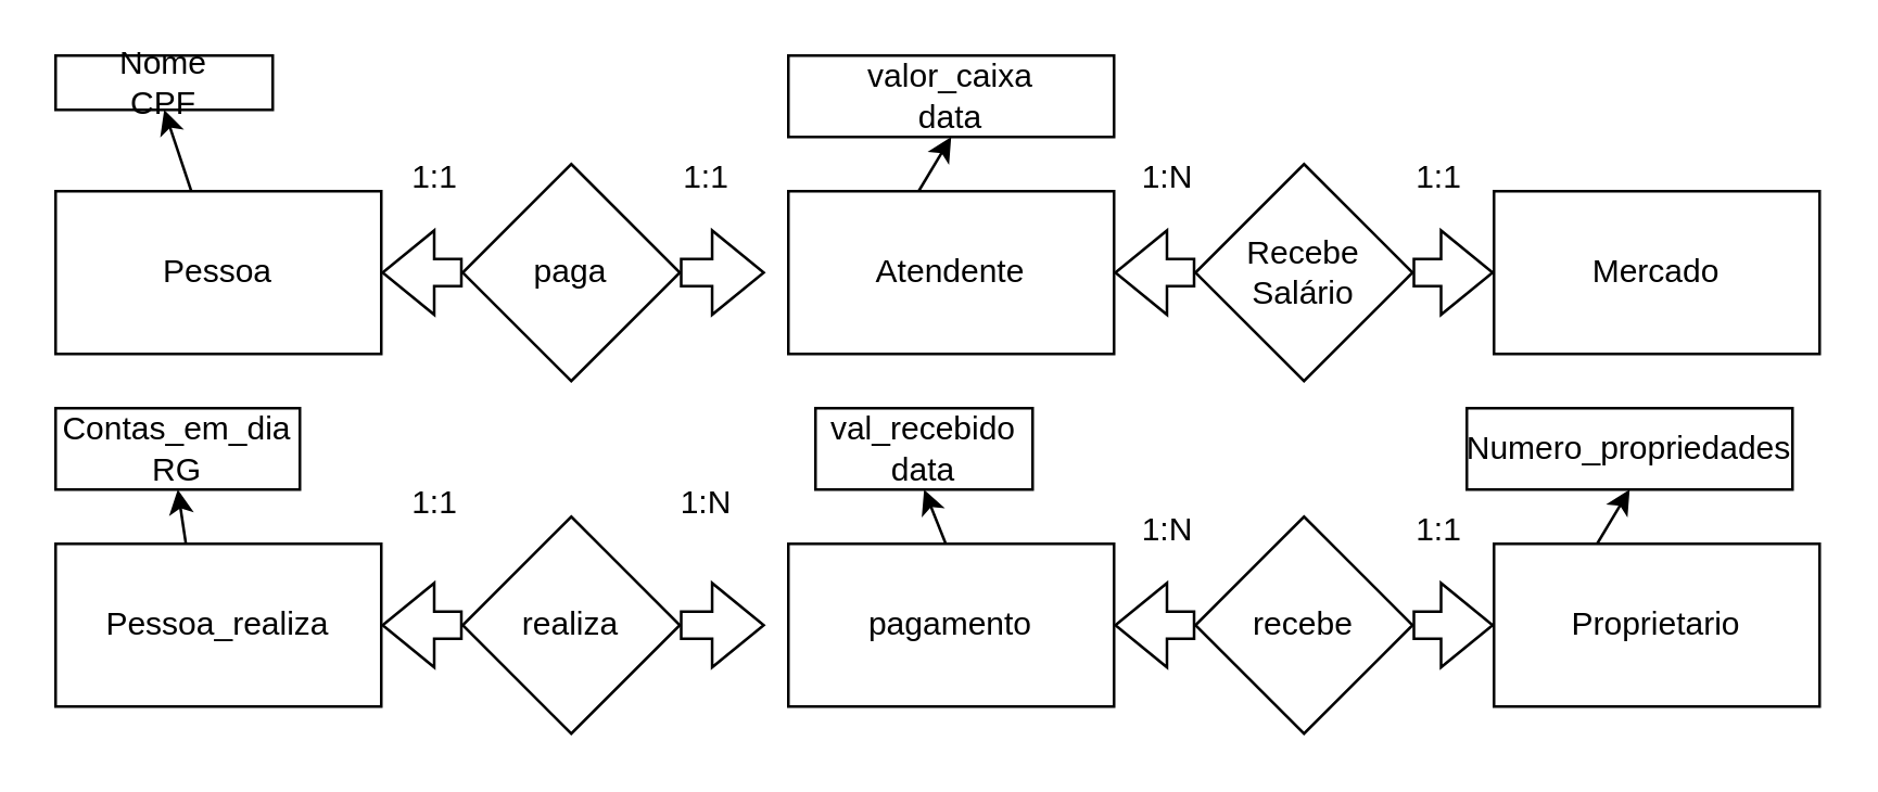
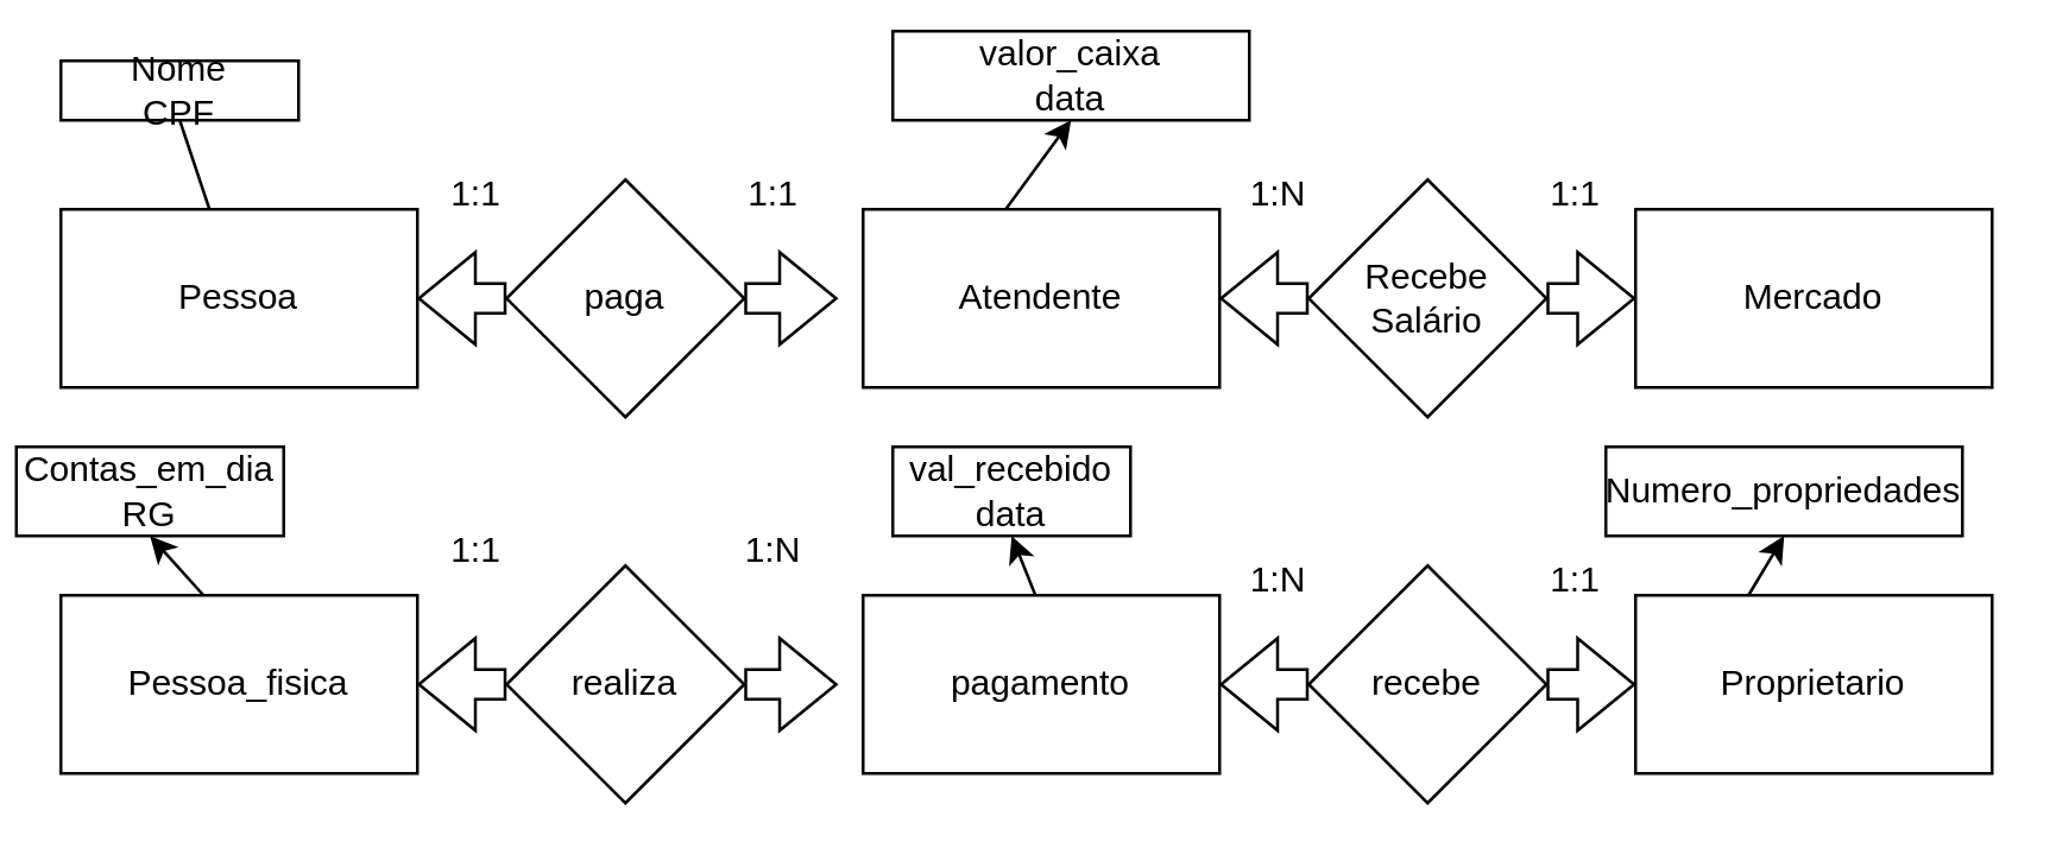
  <mxCell id="0" />
  <mxCell id="1" parent="0" />
  <mxCell id="2" value="Pessoa" style="rounded=0;whiteSpace=wrap;html=1;" vertex="1" parent="1"><mxGeometry x="20" y="70" width="120" height="60" as="geometry" /></mxCell>
  <mxCell id="3" value="Atendente" style="rounded=0;whiteSpace=wrap;html=1;" vertex="1" parent="1"><mxGeometry x="290" y="70" width="120" height="60" as="geometry" /></mxCell>
  <mxCell id="4" value="Mercado" style="rounded=0;whiteSpace=wrap;html=1;" vertex="1" parent="1"><mxGeometry x="550" y="70" width="120" height="60" as="geometry" /></mxCell>
  <mxCell id="5" value="" style="shape=flexArrow;endArrow=classic;startArrow=none;html=1;rounded=0;" edge="1" parent="1" source="7"><mxGeometry width="100" height="100" relative="1" as="geometry"><mxPoint x="140" y="200" as="sourcePoint" /><mxPoint x="281.421" y="100" as="targetPoint" /></mxGeometry></mxCell>
  <mxCell id="6" value="" style="shape=flexArrow;endArrow=classic;startArrow=none;html=1;rounded=0;exitX=1;exitY=0.5;exitDx=0;exitDy=0;entryX=0;entryY=0.5;entryDx=0;entryDy=0;" edge="1" parent="1" source="9" target="4"><mxGeometry width="100" height="100" relative="1" as="geometry"><mxPoint x="400" y="190" as="sourcePoint" /><mxPoint x="500" y="90" as="targetPoint" /></mxGeometry></mxCell>
  <mxCell id="7" value="paga" style="rhombus;whiteSpace=wrap;html=1;" vertex="1" parent="1"><mxGeometry x="170" y="60" width="80" height="80" as="geometry" /></mxCell>
  <mxCell id="8" value="" style="shape=flexArrow;endArrow=none;startArrow=classic;html=1;rounded=0;" edge="1" parent="1" source="2" target="7"><mxGeometry width="100" height="100" relative="1" as="geometry"><mxPoint x="140" y="100" as="sourcePoint" /><mxPoint x="281.421" y="100" as="targetPoint" /></mxGeometry></mxCell>
  <mxCell id="9" value="Recebe&lt;br&gt;Salário" style="rhombus;whiteSpace=wrap;html=1;" vertex="1" parent="1"><mxGeometry x="440" y="60" width="80" height="80" as="geometry" /></mxCell>
  <mxCell id="10" value="" style="shape=flexArrow;endArrow=none;startArrow=classic;html=1;rounded=0;exitX=1;exitY=0.5;exitDx=0;exitDy=0;entryX=0;entryY=0.5;entryDx=0;entryDy=0;" edge="1" parent="1" source="3" target="9"><mxGeometry width="100" height="100" relative="1" as="geometry"><mxPoint x="410" y="100" as="sourcePoint" /><mxPoint x="530" y="100" as="targetPoint" /></mxGeometry></mxCell>
- <mxCell id="11" value="Pessoa_realiza" style="rounded=0;whiteSpace=wrap;html=1;" vertex="1" parent="1"><mxGeometry x="20" y="200" width="120" height="60" as="geometry" /></mxCell>
+ <mxCell id="11" value="Pessoa_fisica" style="rounded=0;whiteSpace=wrap;html=1;" vertex="1" parent="1"><mxGeometry x="20" y="200" width="120" height="60" as="geometry" /></mxCell>
  <mxCell id="12" value="pagamento" style="rounded=0;whiteSpace=wrap;html=1;" vertex="1" parent="1"><mxGeometry x="290" y="200" width="120" height="60" as="geometry" /></mxCell>
  <mxCell id="13" value="Proprietario" style="rounded=0;whiteSpace=wrap;html=1;" vertex="1" parent="1"><mxGeometry x="550" y="200" width="120" height="60" as="geometry" /></mxCell>
  <mxCell id="14" value="" style="shape=flexArrow;endArrow=classic;startArrow=none;html=1;rounded=0;" edge="1" parent="1" source="16"><mxGeometry width="100" height="100" relative="1" as="geometry"><mxPoint x="140" y="330" as="sourcePoint" /><mxPoint x="281.421" y="230" as="targetPoint" /></mxGeometry></mxCell>
  <mxCell id="15" value="" style="shape=flexArrow;endArrow=classic;startArrow=none;html=1;rounded=0;exitX=1;exitY=0.5;exitDx=0;exitDy=0;entryX=0;entryY=0.5;entryDx=0;entryDy=0;" edge="1" parent="1" source="18" target="13"><mxGeometry width="100" height="100" relative="1" as="geometry"><mxPoint x="400" y="320" as="sourcePoint" /><mxPoint x="500" y="220" as="targetPoint" /></mxGeometry></mxCell>
  <mxCell id="16" value="realiza" style="rhombus;whiteSpace=wrap;html=1;" vertex="1" parent="1"><mxGeometry x="170" y="190" width="80" height="80" as="geometry" /></mxCell>
  <mxCell id="17" value="" style="shape=flexArrow;endArrow=none;startArrow=classic;html=1;rounded=0;" edge="1" parent="1" source="11" target="16"><mxGeometry width="100" height="100" relative="1" as="geometry"><mxPoint x="140" y="230" as="sourcePoint" /><mxPoint x="281.421" y="230" as="targetPoint" /></mxGeometry></mxCell>
  <mxCell id="18" value="recebe" style="rhombus;whiteSpace=wrap;html=1;" vertex="1" parent="1"><mxGeometry x="440" y="190" width="80" height="80" as="geometry" /></mxCell>
  <mxCell id="19" value="" style="shape=flexArrow;endArrow=none;startArrow=classic;html=1;rounded=0;exitX=1;exitY=0.5;exitDx=0;exitDy=0;entryX=0;entryY=0.5;entryDx=0;entryDy=0;" edge="1" parent="1" source="12" target="18"><mxGeometry width="100" height="100" relative="1" as="geometry"><mxPoint x="410" y="230" as="sourcePoint" /><mxPoint x="530" y="230" as="targetPoint" /></mxGeometry></mxCell>
  <mxCell id="20" value="Nome&lt;br&gt;CPF" style="rounded=0;whiteSpace=wrap;html=1;" vertex="1" parent="1"><mxGeometry x="20" y="20" width="80" height="20" as="geometry" /></mxCell>
- <mxCell id="21" value="" style="endArrow=classic;html=1;rounded=0;entryX=0.5;entryY=1;entryDx=0;entryDy=0;" edge="1" parent="1" source="2" target="20"><mxGeometry width="50" height="50" relative="1" as="geometry"><mxPoint x="300" y="130" as="sourcePoint" /><mxPoint x="350" y="80" as="targetPoint" /><Array as="points" /></mxGeometry></mxCell>
- <mxCell id="22" value="Contas_em_dia&lt;br&gt;RG" style="rounded=0;whiteSpace=wrap;html=1;" vertex="1" parent="1"><mxGeometry x="20" y="150" width="90" height="30" as="geometry" /></mxCell>
+ <mxCell id="21" value="" style="endArrow=none;html=1;rounded=0;entryX=0.5;entryY=1;entryDx=0;entryDy=0;" edge="1" parent="1" source="2" target="20"><mxGeometry width="50" height="50" relative="1" as="geometry"><mxPoint x="300" y="130" as="sourcePoint" /><mxPoint x="350" y="80" as="targetPoint" /><Array as="points" /></mxGeometry></mxCell>
+ <mxCell id="22" value="Contas_em_dia&lt;br&gt;RG" style="rounded=0;whiteSpace=wrap;html=1;" vertex="1" parent="1"><mxGeometry x="5" y="150" width="90" height="30" as="geometry" /></mxCell>
  <mxCell id="23" value="" style="endArrow=classic;html=1;rounded=0;entryX=0.5;entryY=1;entryDx=0;entryDy=0;" edge="1" parent="1" target="22"><mxGeometry width="50" height="50" relative="1" as="geometry"><mxPoint x="68" y="200" as="sourcePoint" /><mxPoint x="350" y="210" as="targetPoint" /><Array as="points" /></mxGeometry></mxCell>
- <mxCell id="24" value="valor_caixa&lt;br&gt;data" style="rounded=0;whiteSpace=wrap;html=1;" vertex="1" parent="1"><mxGeometry x="290" y="20" width="120" height="30" as="geometry" /></mxCell>
+ <mxCell id="24" value="valor_caixa&lt;br&gt;data" style="rounded=0;whiteSpace=wrap;html=1;" vertex="1" parent="1"><mxGeometry x="300" y="10" width="120" height="30" as="geometry" /></mxCell>
  <mxCell id="25" value="" style="endArrow=classic;html=1;rounded=0;entryX=0.5;entryY=1;entryDx=0;entryDy=0;" edge="1" parent="1" target="24"><mxGeometry width="50" height="50" relative="1" as="geometry"><mxPoint x="338" y="70" as="sourcePoint" /><mxPoint x="620" y="80" as="targetPoint" /><Array as="points" /></mxGeometry></mxCell>
  <mxCell id="26" value="val_recebido&lt;br&gt;data" style="rounded=0;whiteSpace=wrap;html=1;" vertex="1" parent="1"><mxGeometry x="300" y="150" width="80" height="30" as="geometry" /></mxCell>
  <mxCell id="27" value="" style="endArrow=classic;html=1;rounded=0;entryX=0.5;entryY=1;entryDx=0;entryDy=0;" edge="1" parent="1" target="26"><mxGeometry width="50" height="50" relative="1" as="geometry"><mxPoint x="348" y="200" as="sourcePoint" /><mxPoint x="630" y="210" as="targetPoint" /><Array as="points" /></mxGeometry></mxCell>
  <mxCell id="28" value="Numero_propriedades" style="rounded=0;whiteSpace=wrap;html=1;" vertex="1" parent="1"><mxGeometry x="540" y="150" width="120" height="30" as="geometry" /></mxCell>
  <mxCell id="29" value="" style="endArrow=classic;html=1;rounded=0;entryX=0.5;entryY=1;entryDx=0;entryDy=0;" edge="1" parent="1" target="28"><mxGeometry width="50" height="50" relative="1" as="geometry"><mxPoint x="588" y="200" as="sourcePoint" /><mxPoint x="870" y="210" as="targetPoint" /><Array as="points" /></mxGeometry></mxCell>
  <mxCell id="30" value="1:1" style="text;html=1;strokeColor=none;fillColor=none;align=center;verticalAlign=middle;whiteSpace=wrap;rounded=0;" vertex="1" parent="1"><mxGeometry x="130" y="50" width="60" height="30" as="geometry" /></mxCell>
  <mxCell id="31" value="1:1" style="text;html=1;strokeColor=none;fillColor=none;align=center;verticalAlign=middle;whiteSpace=wrap;rounded=0;" vertex="1" parent="1"><mxGeometry x="230" y="50" width="60" height="30" as="geometry" /></mxCell>
  <mxCell id="32" value="1:N" style="text;html=1;strokeColor=none;fillColor=none;align=center;verticalAlign=middle;whiteSpace=wrap;rounded=0;" vertex="1" parent="1"><mxGeometry x="400" y="50" width="60" height="30" as="geometry" /></mxCell>
  <mxCell id="33" value="1:1" style="text;html=1;strokeColor=none;fillColor=none;align=center;verticalAlign=middle;whiteSpace=wrap;rounded=0;" vertex="1" parent="1"><mxGeometry x="500" y="50" width="60" height="30" as="geometry" /></mxCell>
  <mxCell id="34" value="1:1" style="text;html=1;strokeColor=none;fillColor=none;align=center;verticalAlign=middle;whiteSpace=wrap;rounded=0;" vertex="1" parent="1"><mxGeometry x="130" y="170" width="60" height="30" as="geometry" /></mxCell>
  <mxCell id="35" value="1:N" style="text;html=1;strokeColor=none;fillColor=none;align=center;verticalAlign=middle;whiteSpace=wrap;rounded=0;" vertex="1" parent="1"><mxGeometry x="230" y="170" width="60" height="30" as="geometry" /></mxCell>
  <mxCell id="36" value="1:1" style="text;html=1;strokeColor=none;fillColor=none;align=center;verticalAlign=middle;whiteSpace=wrap;rounded=0;" vertex="1" parent="1"><mxGeometry x="500" y="180" width="60" height="30" as="geometry" /></mxCell>
  <mxCell id="37" value="1:N" style="text;html=1;strokeColor=none;fillColor=none;align=center;verticalAlign=middle;whiteSpace=wrap;rounded=0;" vertex="1" parent="1"><mxGeometry x="400" y="180" width="60" height="30" as="geometry" /></mxCell>
